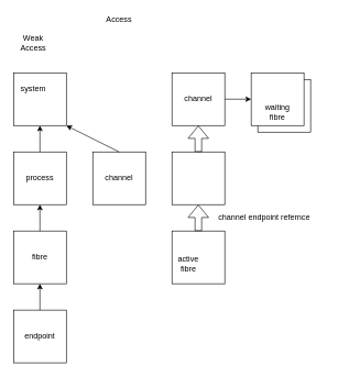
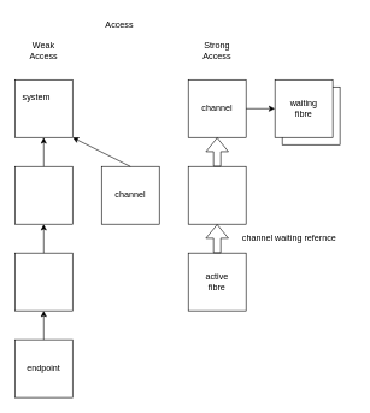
  <mxCell id="0" />
  <mxCell id="1" parent="0" />
  <mxCell id="2" value="" style="whiteSpace=wrap;html=1;aspect=fixed;" vertex="1" parent="1"><mxGeometry x="390" y="120" width="80" height="80" as="geometry" /></mxCell>
  <mxCell id="3" value="" style="whiteSpace=wrap;html=1;aspect=fixed;" vertex="1" parent="1"><mxGeometry x="20" y="110" width="80" height="80" as="geometry" /></mxCell>
- <mxCell id="4" value="Weak Access&lt;br&gt;" style="text;html=1;strokeColor=none;fillColor=none;align=center;verticalAlign=middle;whiteSpace=wrap;rounded=0;" vertex="1" parent="1"><mxGeometry x="30" y="55" width="40" height="20" as="geometry" /></mxCell>
+ <mxCell id="4" value="Weak Access&lt;br&gt;" style="text;html=1;strokeColor=none;fillColor=none;align=center;verticalAlign=middle;whiteSpace=wrap;rounded=0;" vertex="1" parent="1"><mxGeometry x="40" y="60" width="40" height="20" as="geometry" /></mxCell>
  <mxCell id="5" value="" style="whiteSpace=wrap;html=1;aspect=fixed;" vertex="1" parent="1"><mxGeometry x="20" y="230" width="80" height="80" as="geometry" /></mxCell>
  <mxCell id="6" value="" style="whiteSpace=wrap;html=1;aspect=fixed;" vertex="1" parent="1"><mxGeometry x="20" y="350" width="80" height="80" as="geometry" /></mxCell>
  <mxCell id="7" value="" style="whiteSpace=wrap;html=1;aspect=fixed;" vertex="1" parent="1"><mxGeometry x="20" y="470" width="80" height="80" as="geometry" /></mxCell>
  <mxCell id="8" value="system" style="text;html=1;strokeColor=none;fillColor=none;align=center;verticalAlign=middle;whiteSpace=wrap;rounded=0;" vertex="1" parent="1"><mxGeometry x="30" y="125" width="40" height="20" as="geometry" /></mxCell>
- <mxCell id="9" value="process" style="text;html=1;strokeColor=none;fillColor=none;align=center;verticalAlign=middle;whiteSpace=wrap;rounded=0;" vertex="1" parent="1"><mxGeometry x="40" y="260" width="40" height="20" as="geometry" /></mxCell>
- <mxCell id="10" value="fibre" style="text;html=1;strokeColor=none;fillColor=none;align=center;verticalAlign=middle;whiteSpace=wrap;rounded=0;" vertex="1" parent="1"><mxGeometry x="40" y="380" width="40" height="20" as="geometry" /></mxCell>
  <mxCell id="11" value="endpoint" style="text;html=1;strokeColor=none;fillColor=none;align=center;verticalAlign=middle;whiteSpace=wrap;rounded=0;" vertex="1" parent="1"><mxGeometry x="40" y="500" width="40" height="20" as="geometry" /></mxCell>
  <mxCell id="12" value="" style="endArrow=classic;html=1;exitX=0.5;exitY=0;exitDx=0;exitDy=0;entryX=0.5;entryY=1;entryDx=0;entryDy=0;" edge="1" parent="1" source="5" target="3"><mxGeometry width="50" height="50" relative="1" as="geometry"><mxPoint x="290" y="350" as="sourcePoint" /><mxPoint x="60" y="200" as="targetPoint" /></mxGeometry></mxCell>
  <mxCell id="13" value="" style="endArrow=classic;html=1;entryX=0.5;entryY=1;entryDx=0;entryDy=0;exitX=0.5;exitY=0;exitDx=0;exitDy=0;" edge="1" parent="1" source="6" target="5"><mxGeometry width="50" height="50" relative="1" as="geometry"><mxPoint x="290" y="350" as="sourcePoint" /><mxPoint x="340" y="300" as="targetPoint" /></mxGeometry></mxCell>
  <mxCell id="14" value="" style="endArrow=classic;html=1;entryX=0.5;entryY=1;entryDx=0;entryDy=0;exitX=0.5;exitY=0;exitDx=0;exitDy=0;" edge="1" parent="1" source="7" target="6"><mxGeometry width="50" height="50" relative="1" as="geometry"><mxPoint x="290" y="350" as="sourcePoint" /><mxPoint x="330" y="440" as="targetPoint" /></mxGeometry></mxCell>
+ <mxCell id="15" value="Strong Access" style="text;html=1;strokeColor=none;fillColor=none;align=center;verticalAlign=middle;whiteSpace=wrap;rounded=0;" vertex="1" parent="1"><mxGeometry x="280" y="60" width="40" height="20" as="geometry" /></mxCell>
  <mxCell id="16" value="" style="whiteSpace=wrap;html=1;aspect=fixed;" vertex="1" parent="1"><mxGeometry x="260" y="110" width="80" height="80" as="geometry" /></mxCell>
  <mxCell id="17" value="channel" style="text;html=1;strokeColor=none;fillColor=none;align=center;verticalAlign=middle;whiteSpace=wrap;rounded=0;" vertex="1" parent="1"><mxGeometry x="280" y="140" width="40" height="20" as="geometry" /></mxCell>
  <mxCell id="18" value="" style="whiteSpace=wrap;html=1;aspect=fixed;" vertex="1" parent="1"><mxGeometry x="380" y="110" width="80" height="80" as="geometry" /></mxCell>
- <mxCell id="19" value="waiting&lt;br&gt;fibre" style="text;html=1;strokeColor=none;fillColor=none;align=center;verticalAlign=middle;whiteSpace=wrap;rounded=0;" vertex="1" parent="1"><mxGeometry x="400" y="160" width="40" height="20" as="geometry" /></mxCell>
+ <mxCell id="19" value="waiting&lt;br&gt;fibre" style="text;html=1;strokeColor=none;fillColor=none;align=center;verticalAlign=middle;whiteSpace=wrap;rounded=0;" vertex="1" parent="1"><mxGeometry x="400" y="140" width="40" height="20" as="geometry" /></mxCell>
  <mxCell id="20" value="" style="whiteSpace=wrap;html=1;aspect=fixed;" vertex="1" parent="1"><mxGeometry x="140" y="230" width="80" height="80" as="geometry" /></mxCell>
  <mxCell id="21" value="channel" style="text;html=1;strokeColor=none;fillColor=none;align=center;verticalAlign=middle;whiteSpace=wrap;rounded=0;" vertex="1" parent="1"><mxGeometry x="160" y="260" width="40" height="20" as="geometry" /></mxCell>
  <mxCell id="22" value="" style="endArrow=classic;html=1;exitX=0.5;exitY=0;exitDx=0;exitDy=0;entryX=1;entryY=1;entryDx=0;entryDy=0;" edge="1" parent="1" source="20" target="3"><mxGeometry width="50" height="50" relative="1" as="geometry"><mxPoint x="290" y="340" as="sourcePoint" /><mxPoint x="340" y="290" as="targetPoint" /></mxGeometry></mxCell>
  <mxCell id="23" value="" style="whiteSpace=wrap;html=1;aspect=fixed;" vertex="1" parent="1"><mxGeometry x="260" y="230" width="80" height="80" as="geometry" /></mxCell>
  <mxCell id="24" value="" style="whiteSpace=wrap;html=1;aspect=fixed;" vertex="1" parent="1"><mxGeometry x="260" y="350" width="80" height="80" as="geometry" /></mxCell>
- <mxCell id="25" value="active&lt;br&gt;fibre" style="text;html=1;strokeColor=none;fillColor=none;align=center;verticalAlign=middle;whiteSpace=wrap;rounded=0;" vertex="1" parent="1"><mxGeometry x="265" y="390" width="40" height="20" as="geometry" /></mxCell>
+ <mxCell id="25" value="active&lt;br&gt;fibre" style="text;html=1;strokeColor=none;fillColor=none;align=center;verticalAlign=middle;whiteSpace=wrap;rounded=0;" vertex="1" parent="1"><mxGeometry x="280" y="380" width="40" height="20" as="geometry" /></mxCell>
  <mxCell id="26" value="" style="shape=flexArrow;endArrow=classic;html=1;exitX=0.5;exitY=0;exitDx=0;exitDy=0;entryX=0.5;entryY=1;entryDx=0;entryDy=0;" edge="1" parent="1" source="24" target="23"><mxGeometry width="50" height="50" relative="1" as="geometry"><mxPoint x="290" y="330" as="sourcePoint" /><mxPoint x="340" y="280" as="targetPoint" /></mxGeometry></mxCell>
  <mxCell id="27" value="" style="shape=flexArrow;endArrow=classic;html=1;entryX=0.5;entryY=1;entryDx=0;entryDy=0;" edge="1" parent="1" target="16"><mxGeometry width="50" height="50" relative="1" as="geometry"><mxPoint x="300" y="230" as="sourcePoint" /><mxPoint x="340" y="280" as="targetPoint" /></mxGeometry></mxCell>
  <mxCell id="28" value="" style="endArrow=classic;html=1;entryX=0;entryY=0.5;entryDx=0;entryDy=0;exitX=1;exitY=0.5;exitDx=0;exitDy=0;" edge="1" parent="1" source="16" target="18"><mxGeometry width="50" height="50" relative="1" as="geometry"><mxPoint x="440" y="350" as="sourcePoint" /><mxPoint x="340" y="280" as="targetPoint" /></mxGeometry></mxCell>
- <mxCell id="29" value="Access" style="text;html=1;strokeColor=none;fillColor=none;align=center;verticalAlign=middle;whiteSpace=wrap;rounded=0;" vertex="1" parent="1"><mxGeometry x="160" y="20" width="40" height="20" as="geometry" /></mxCell>
- <mxCell id="30" value="channel endpoint refernce&lt;br&gt;" style="text;html=1;strokeColor=none;fillColor=none;align=center;verticalAlign=middle;whiteSpace=wrap;rounded=0;" vertex="1" parent="1"><mxGeometry x="310" y="320" width="180" height="20" as="geometry" /></mxCell>
+ <mxCell id="29" value="Access" style="text;html=1;strokeColor=none;fillColor=none;align=center;verticalAlign=middle;whiteSpace=wrap;rounded=0;" vertex="1" parent="1"><mxGeometry x="145" y="25" width="40" height="20" as="geometry" /></mxCell>
+ <mxCell id="30" value="channel waiting refernce&lt;br&gt;" style="text;html=1;strokeColor=none;fillColor=none;align=center;verticalAlign=middle;whiteSpace=wrap;rounded=0;" vertex="1" parent="1"><mxGeometry x="310" y="320" width="180" height="20" as="geometry" /></mxCell>
